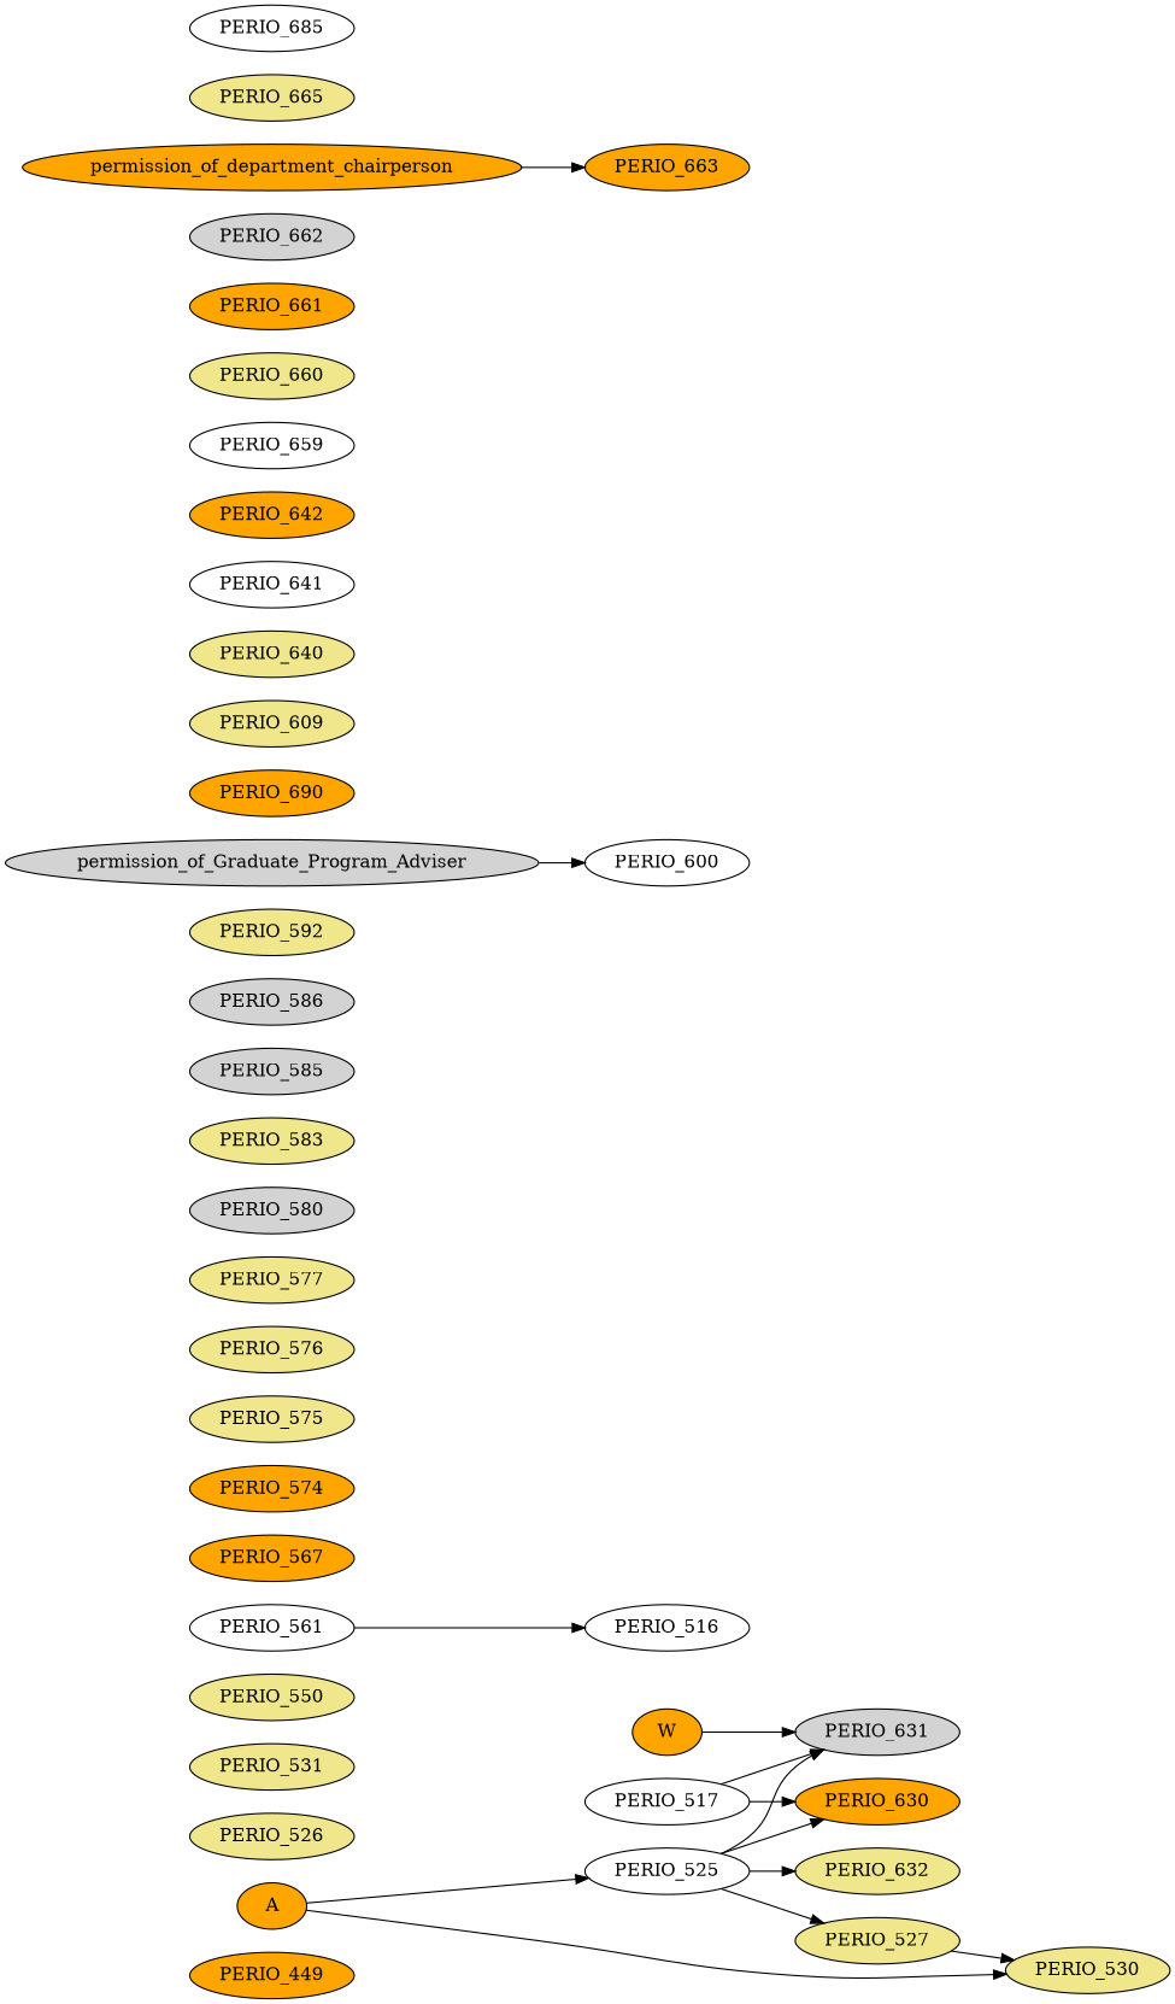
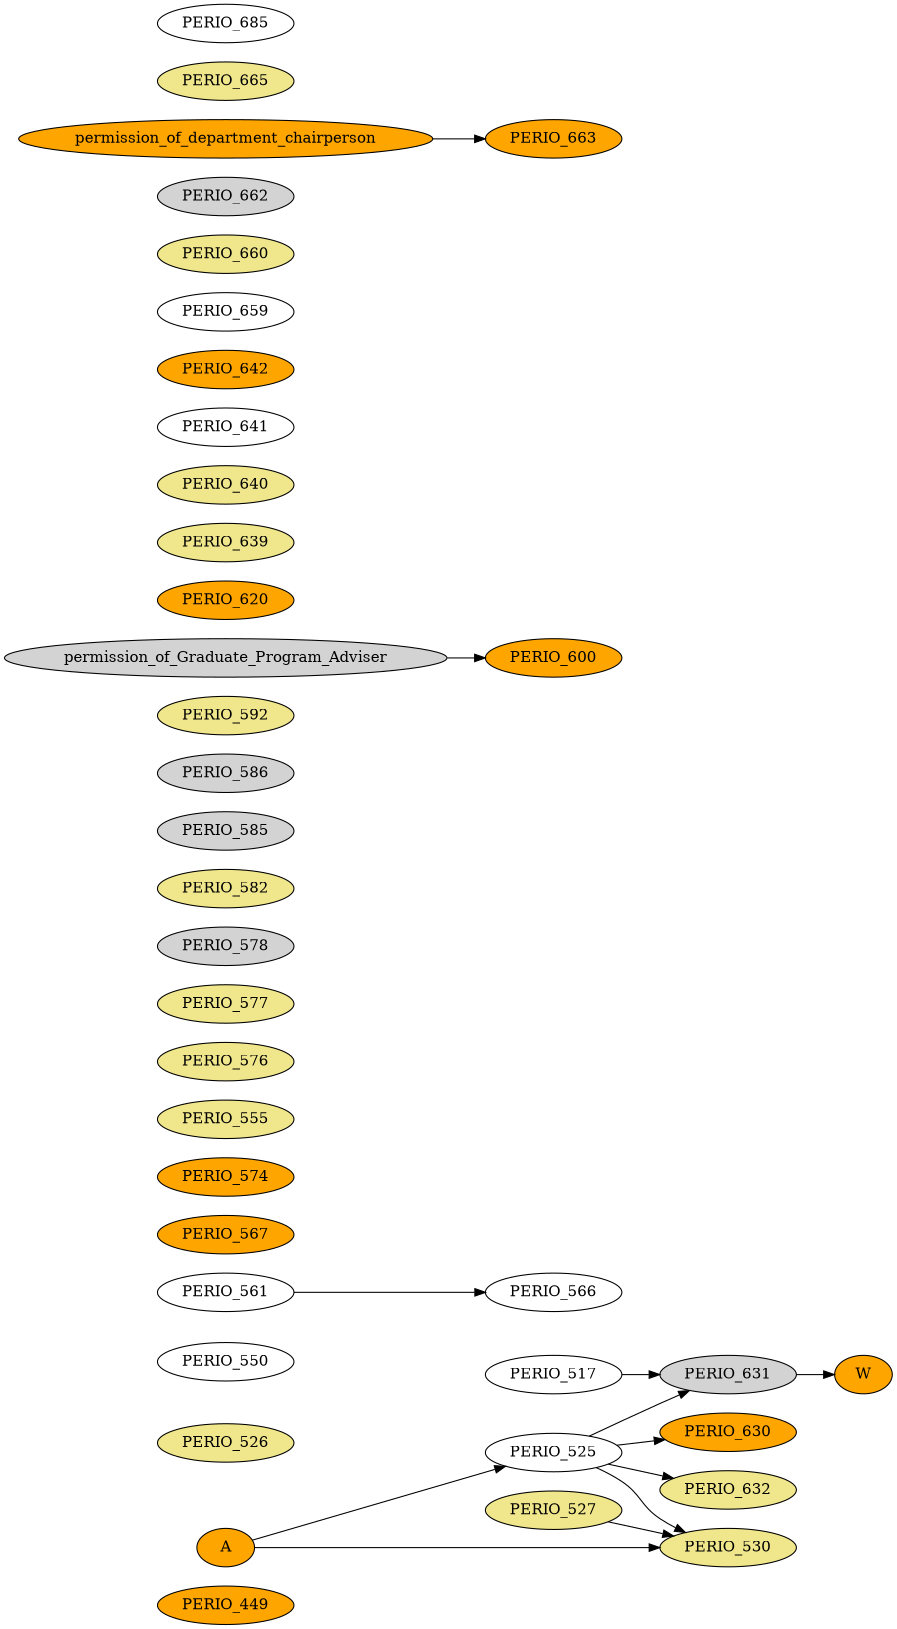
  digraph {
    rankdir=LR
    node [fillcolor=khaki style=filled]
    edge [color=black]
    PERIO_449 [fillcolor=orange]
    PERIO_517 [fillcolor=white]
    PERIO_630 [fillcolor=orange]
    PERIO_631 [fillcolor=lightgrey]
    PERIO_525 [fillcolor=white]
    PERIO_632
    PERIO_530
    PERIO_526
    PERIO_527
    A [fillcolor=orange]
-   PERIO_531
-   PERIO_550
+   PERIO_550 [fillcolor=white]
    PERIO_561 [fillcolor=white]
-   PERIO_566 [fillcolor=white label=PERIO_516]
+   PERIO_566 [fillcolor=white]
    PERIO_567 [fillcolor=orange]
    PERIO_574 [fillcolor=orange]
-   PERIO_575
+   PERIO_575 [label=PERIO_555]
    PERIO_576
    PERIO_577
-   PERIO_580 [fillcolor=lightgrey]
-   PERIO_582 [label=PERIO_583]
+   PERIO_578 [fillcolor=lightgrey]
+   PERIO_582
    PERIO_585 [fillcolor=lightgrey]
    PERIO_586 [fillcolor=lightgrey]
    PERIO_592
    permission_of_Graduate_Program_Adviser [fillcolor=lightgrey]
-   PERIO_600 [fillcolor=white]
-   PERIO_620 [fillcolor=orange label=PERIO_690]
+   PERIO_600 [fillcolor=orange]
+   PERIO_620 [fillcolor=orange]
    W [fillcolor=orange]
-   PERIO_639 [label=PERIO_609]
+   PERIO_639
    PERIO_640
    PERIO_641 [fillcolor=white]
    PERIO_642 [fillcolor=orange]
    PERIO_659 [fillcolor=white]
    PERIO_660
-   PERIO_661 [fillcolor=orange]
    PERIO_662 [fillcolor=lightgrey]
    permission_of_department_chairperson [fillcolor=orange]
    PERIO_663 [fillcolor=orange]
    PERIO_665
    PERIO_685 [fillcolor=white]
-   PERIO_517 -> PERIO_630
    PERIO_517 -> PERIO_631
    PERIO_525 -> PERIO_630
    PERIO_525 -> PERIO_631
    PERIO_525 -> PERIO_632
-   PERIO_525 -> PERIO_527
+   PERIO_525 -> PERIO_530
    PERIO_527 -> PERIO_530
    A -> PERIO_525
    A -> PERIO_530
    PERIO_561 -> PERIO_566
    permission_of_Graduate_Program_Adviser -> PERIO_600
-   W -> PERIO_631
+   PERIO_631 -> W
    permission_of_department_chairperson -> PERIO_663
  }
